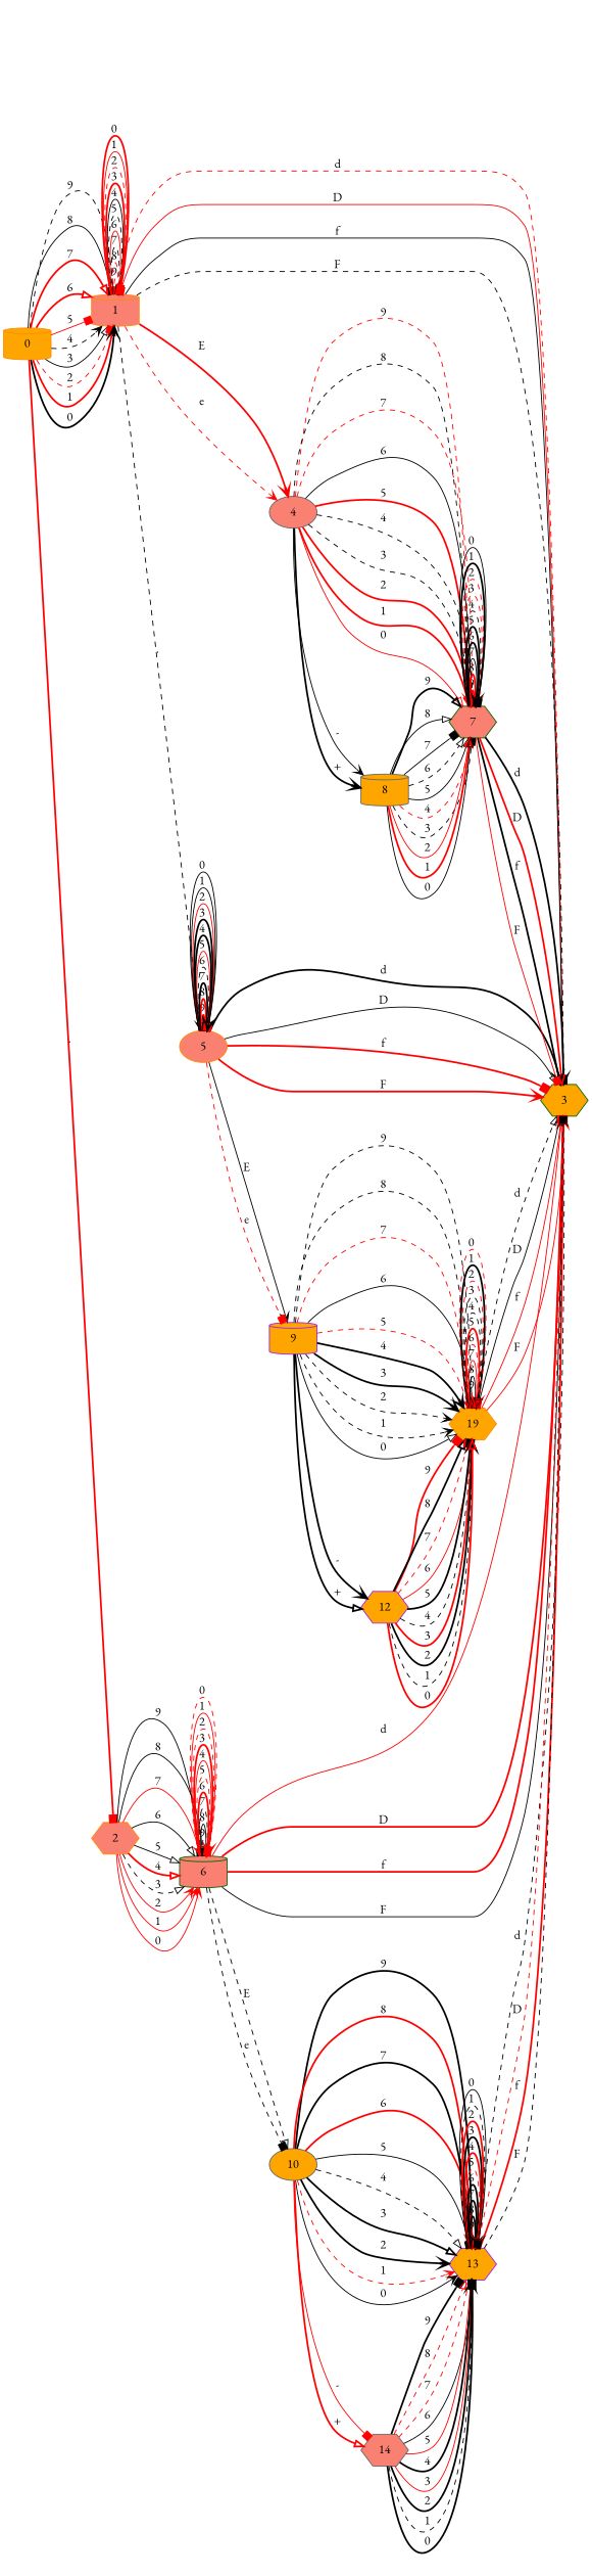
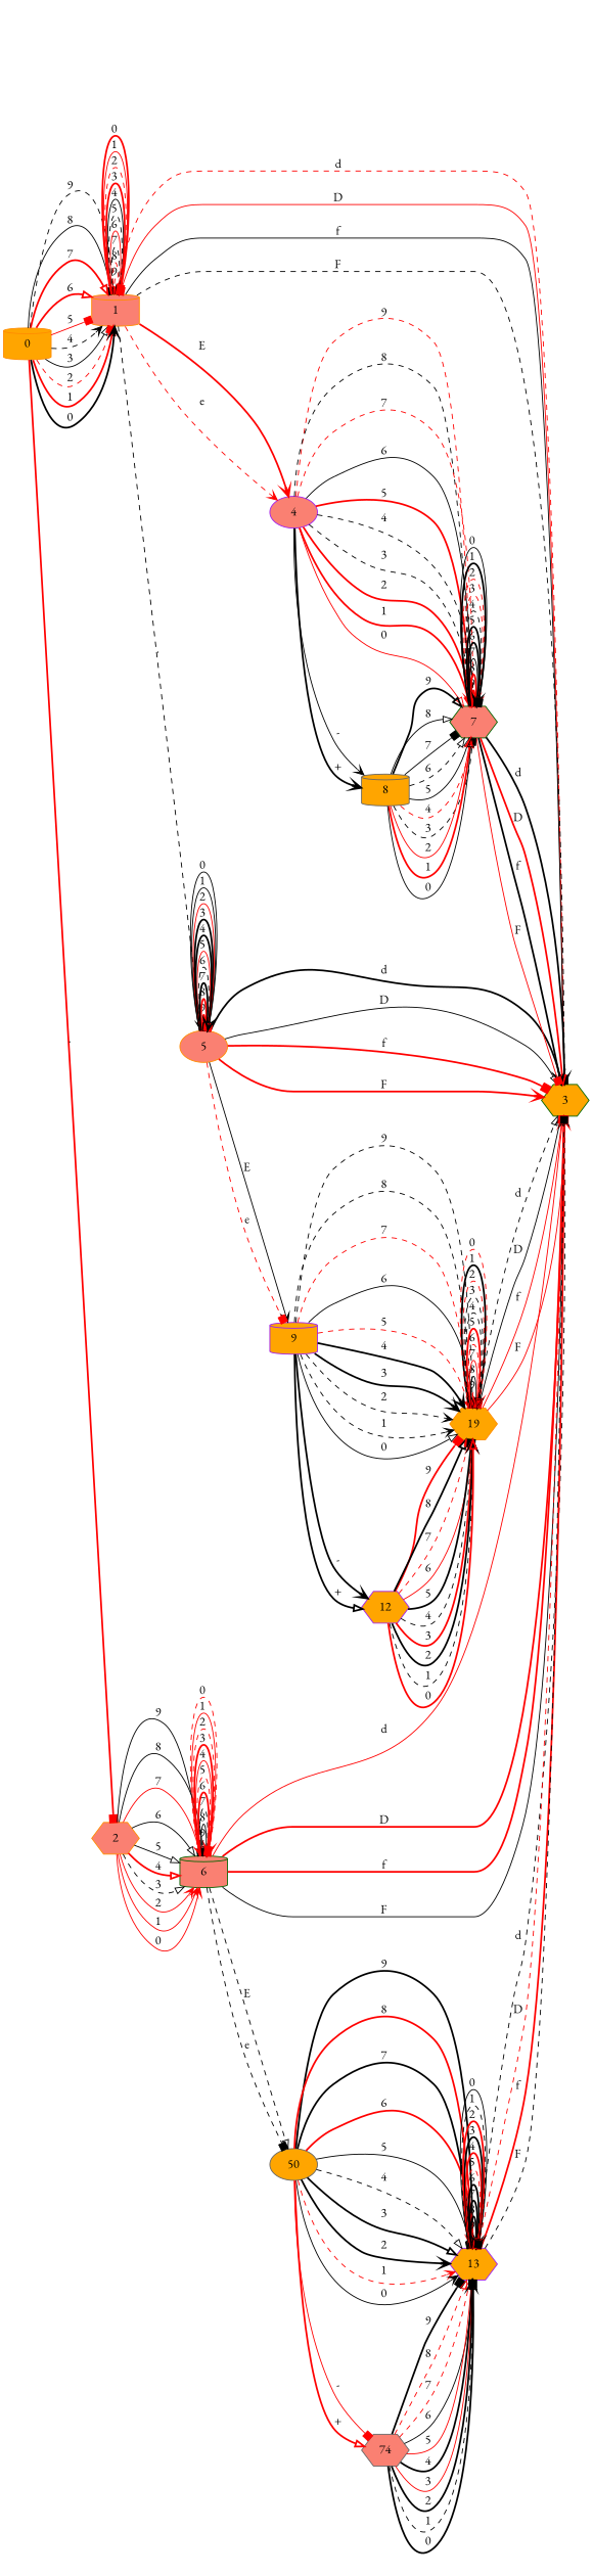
  digraph {
    fontname="EB Garamond"
    rankdir=LR
    node [color=darkorange fillcolor=orange fontname="EB Garamond" shape=hexagon style=filled]
    edge [arrowhead=onormal color=black fontname="EB Garamond" style=bold]
    0 [shape=cylinder]
    1 [fillcolor=salmon shape=cylinder]
    2 [fillcolor=salmon]
    3 [color=darkgreen]
-   4 [color=gray40 fillcolor=salmon shape=ellipse]
+   4 [color=purple fillcolor=salmon shape=ellipse]
    5 [fillcolor=salmon shape=ellipse]
    6 [color=darkgreen fillcolor=salmon shape=cylinder]
    7 [color=darkgreen fillcolor=salmon]
    8 [color=gray40 shape=cylinder]
    9 [color=purple shape=cylinder]
-   10 [color=gray40 shape=ellipse]
+   10 [color=gray40 shape=ellipse label=50]
    n12 [label=19]
    12 [color=purple]
    13 [color=purple]
-   14 [color=gray40 fillcolor=salmon]
+   14 [color=gray40 fillcolor=salmon label=74]
    0 -> 1 [arrowhead=vee label="9 " style=dashed]
    0 -> 1 [arrowhead=box label="8 " style=solid]
    0 -> 1 [color=red label="7 "]
    0 -> 1 [color=red label="6 "]
    0 -> 1 [arrowhead=box color=red label="5 " style=solid]
    0 -> 1 [arrowhead=vee label="4 " style=dashed]
    0 -> 1 [label="3 " style=solid]
    0 -> 1 [arrowhead=box color=red label="2 " style=dashed]
    0 -> 1 [color=red label="1 "]
    0 -> 1 [arrowhead=vee label="0 "]
    0 -> 2 [arrowhead=box color=red label=". "]
    1 -> 1 [arrowhead=vee color=red label="9 " style=dashed]
    1 -> 1 [arrowhead=box color=red label="8 " style=dashed]
    1 -> 1 [label="7 " style=dashed]
    1 -> 1 [color=red label="6 " style=solid]
    1 -> 1 [arrowhead=box label="5 " style=dashed]
    1 -> 1 [label="4 " style=solid]
    1 -> 1 [color=red label="3 "]
    1 -> 1 [color=red label="2 " style=dashed]
    1 -> 1 [color=red label="1 " style=solid]
    1 -> 1 [arrowhead=box color=red label="0 "]
    1 -> 3 [arrowhead=box color=red label="d " style=dashed]
    1 -> 3 [color=red label="D " style=solid]
    1 -> 3 [label="f " style=solid]
    1 -> 3 [arrowhead=box label="F " style=dashed]
    1 -> 4 [arrowhead=vee color=red label="E "]
    1 -> 4 [arrowhead=vee color=red label="e " style=dashed]
    1 -> 5 [arrowhead=vee label=". " style=dashed]
    2 -> 6 [arrowhead=box label="9 " style=solid]
    2 -> 6 [label="8 " style=solid]
    2 -> 6 [arrowhead=vee color=red label="7 " style=solid]
    2 -> 6 [label="6 " style=solid]
    2 -> 6 [label="5 " style=solid]
    2 -> 6 [color=red label="4 "]
    2 -> 6 [label="3 " style=dashed]
    2 -> 6 [arrowhead=vee color=red label="2 " style=solid]
    2 -> 6 [arrowhead=vee color=red label="1 " style=solid]
    2 -> 6 [arrowhead=vee color=red label="0 " style=solid]
    4 -> 7 [arrowhead=box color=red label="9 " style=dashed]
    4 -> 7 [arrowhead=box label="8 " style=dashed]
    4 -> 7 [arrowhead=box color=red label="7 " style=dashed]
    4 -> 7 [arrowhead=vee label="6 " style=solid]
    4 -> 7 [color=red label="5 "]
    4 -> 7 [arrowhead=box label="4 " style=dashed]
    4 -> 7 [label="3 " style=dashed]
    4 -> 7 [arrowhead=vee color=red label="2 "]
    4 -> 7 [color=red label="1 "]
    4 -> 7 [color=red label="0 " style=solid]
    4 -> 8 [arrowhead=vee label="- " style=solid]
    4 -> 8 [arrowhead=vee label="+ "]
    5 -> 3 [arrowhead=vee label="d "]
    5 -> 3 [label="D " style=solid]
    5 -> 3 [arrowhead=box color=red label="f "]
    5 -> 3 [arrowhead=vee color=red label="F "]
    5 -> 5 [arrowhead=box color=red label="9 "]
    5 -> 5 [arrowhead=box color=red label="8 "]
    5 -> 5 [arrowhead=box label="7 "]
    5 -> 5 [arrowhead=vee label="6 " style=dashed]
    5 -> 5 [arrowhead=box color=red label="5 " style=solid]
    5 -> 5 [arrowhead=vee label="4 "]
    5 -> 5 [arrowhead=vee label="3 "]
    5 -> 5 [arrowhead=box color=red label="2 " style=solid]
    5 -> 5 [arrowhead=vee label="1 " style=solid]
    5 -> 5 [label="0 " style=solid]
    5 -> 9 [arrowhead=vee label="E " style=solid]
    5 -> 9 [arrowhead=box color=red label="e " style=dashed]
    6 -> 3 [color=red label="d " style=solid]
    6 -> 3 [arrowhead=box color=red label="D "]
    6 -> 3 [arrowhead=vee color=red label="f "]
    6 -> 3 [arrowhead=box label="F " style=solid]
    6 -> 6 [arrowhead=box label="9 " style=dashed]
    6 -> 6 [label="8 " style=solid]
    6 -> 6 [label="7 " style=dashed]
    6 -> 6 [color=red label="6 "]
    6 -> 6 [color=red label="5 " style=dashed]
    6 -> 6 [arrowhead=box color=red label="4 " style=solid]
    6 -> 6 [arrowhead=vee color=red label="3 "]
    6 -> 6 [color=red label="2 " style=dashed]
    6 -> 6 [arrowhead=vee color=red label="1 " style=solid]
    6 -> 6 [color=red label="0 " style=dashed]
    6 -> 10 [label="E " style=dashed]
    6 -> 10 [arrowhead=box label="e " style=dashed]
    7 -> 3 [arrowhead=vee label="d "]
    7 -> 3 [color=red label="D "]
    7 -> 3 [arrowhead=vee label="f "]
    7 -> 3 [arrowhead=box color=red label="F " style=solid]
    7 -> 7 [arrowhead=vee color=red label="9 "]
    7 -> 7 [arrowhead=box color=red label="8 "]
    7 -> 7 [arrowhead=vee label="7 " style=solid]
    7 -> 7 [arrowhead=vee label="6 "]
    7 -> 7 [label="5 "]
    7 -> 7 [arrowhead=box label="4 " style=dashed]
    7 -> 7 [color=red label="3 " style=dashed]
    7 -> 7 [arrowhead=vee color=red label="2 " style=dashed]
    7 -> 7 [arrowhead=box label="1 "]
    7 -> 7 [label="0 " style=solid]
    8 -> 7 [label="9 "]
    8 -> 7 [label="8 " style=solid]
    8 -> 7 [arrowhead=box label="7 " style=solid]
    8 -> 7 [label="6 " style=dashed]
    8 -> 7 [label="5 " style=solid]
    8 -> 7 [color=red label="4 " style=dashed]
    8 -> 7 [arrowhead=box label="3 " style=dashed]
    8 -> 7 [arrowhead=vee color=red label="2 " style=solid]
    8 -> 7 [color=red label="1 "]
    8 -> 7 [label="0 " style=solid]
    9 -> n12 [label="9 " style=dashed]
    9 -> n12 [arrowhead=box label="8 " style=dashed]
    9 -> n12 [arrowhead=box color=red label="7 " style=dashed]
    9 -> n12 [label="6 " style=solid]
    9 -> n12 [arrowhead=vee color=red label="5 " style=dashed]
    9 -> n12 [arrowhead=vee label="4 "]
    9 -> n12 [arrowhead=vee label="3 "]
    9 -> n12 [arrowhead=vee label="2 " style=dashed]
    9 -> n12 [arrowhead=vee label="1 " style=dashed]
    9 -> n12 [label="0 " style=solid]
    9 -> 12 [arrowhead=vee label="- "]
    9 -> 12 [label="+ "]
    10 -> 13 [arrowhead=vee label="9 "]
    10 -> 13 [arrowhead=vee color=red label="8 "]
    10 -> 13 [arrowhead=box label="7 "]
    10 -> 13 [arrowhead=box color=red label="6 "]
    10 -> 13 [arrowhead=box label="5 " style=solid]
    10 -> 13 [label="4 " style=dashed]
    10 -> 13 [label="3 "]
    10 -> 13 [arrowhead=vee label="2 "]
    10 -> 13 [arrowhead=vee color=red label="1 " style=dashed]
    10 -> 13 [arrowhead=vee label="0 " style=solid]
    10 -> 14 [arrowhead=box color=red label="- " style=solid]
    10 -> 14 [color=red label="+ "]
    n12 -> 3 [label="d " style=dashed]
    n12 -> 3 [arrowhead=vee label="D " style=solid]
    n12 -> 3 [arrowhead=box color=red label="f " style=solid]
    n12 -> 3 [arrowhead=vee color=red label="F " style=solid]
    n12 -> n12 [arrowhead=vee color=red label="9 " style=dashed]
    n12 -> n12 [arrowhead=vee label="8 " style=solid]
    n12 -> n12 [arrowhead=vee color=red label="7 " style=solid]
    n12 -> n12 [color=red label="6 " style=dashed]
    n12 -> n12 [arrowhead=vee color=red label="5 "]
    n12 -> n12 [arrowhead=box label="4 " style=dashed]
    n12 -> n12 [arrowhead=vee label="3 " style=dashed]
    n12 -> n12 [arrowhead=box color=red label="2 " style=dashed]
    n12 -> n12 [label="1 "]
    n12 -> n12 [color=red label="0 " style=dashed]
    12 -> n12 [arrowhead=box color=red label="9 "]
    12 -> n12 [label="8 "]
    12 -> n12 [arrowhead=box color=red label="7 " style=dashed]
    12 -> n12 [color=red label="6 " style=solid]
    12 -> n12 [arrowhead=box label="5 "]
    12 -> n12 [label="4 " style=dashed]
    12 -> n12 [arrowhead=vee color=red label="3 "]
    12 -> n12 [arrowhead=vee label="2 "]
    12 -> n12 [arrowhead=vee label="1 " style=dashed]
    12 -> n12 [color=red label="0 "]
    13 -> 3 [arrowhead=vee label="d " style=dashed]
    13 -> 3 [arrowhead=box color=red label="D " style=dashed]
    13 -> 3 [arrowhead=box color=red label="f "]
    13 -> 3 [arrowhead=box label="F " style=dashed]
    13 -> 13 [color=red label="9 " style=dashed]
    13 -> 13 [label="8 "]
    13 -> 13 [arrowhead=vee label="7 "]
    13 -> 13 [arrowhead=box label="6 "]
    13 -> 13 [arrowhead=box color=red label="5 " style=dashed]
    13 -> 13 [arrowhead=box color=red label="4 "]
    13 -> 13 [arrowhead=vee label="3 "]
    13 -> 13 [color=red label="2 "]
    13 -> 13 [label="1 " style=dashed]
    13 -> 13 [arrowhead=box label="0 " style=solid]
    14 -> 13 [arrowhead=box label="9 "]
    14 -> 13 [color=red label="8 " style=dashed]
    14 -> 13 [color=red label="7 " style=dashed]
    14 -> 13 [arrowhead=vee label="6 " style=solid]
    14 -> 13 [color=red label="5 " style=solid]
    14 -> 13 [arrowhead=vee label="4 "]
    14 -> 13 [color=red label="3 " style=solid]
    14 -> 13 [arrowhead=box label="2 "]
    14 -> 13 [arrowhead=box label="1 " style=dashed]
    14 -> 13 [label="0 "]
  }
